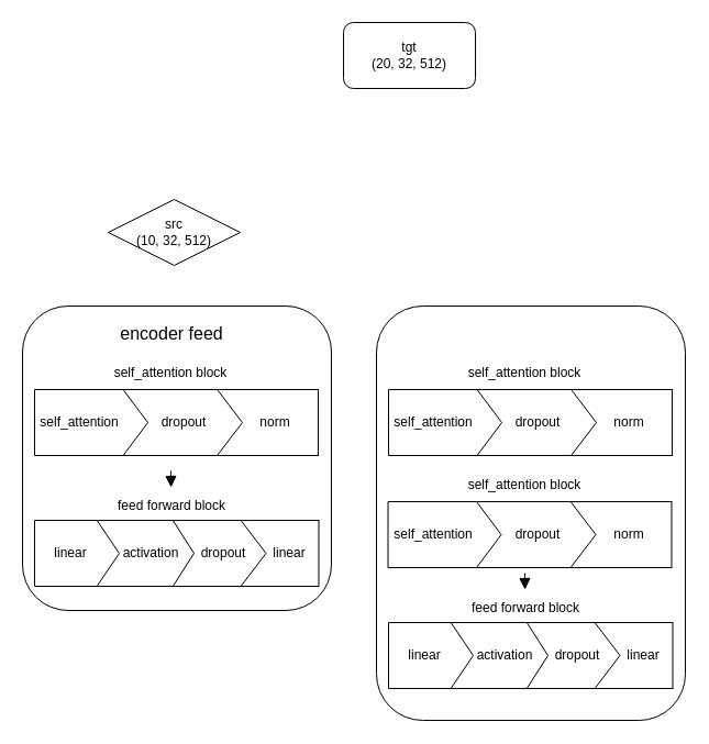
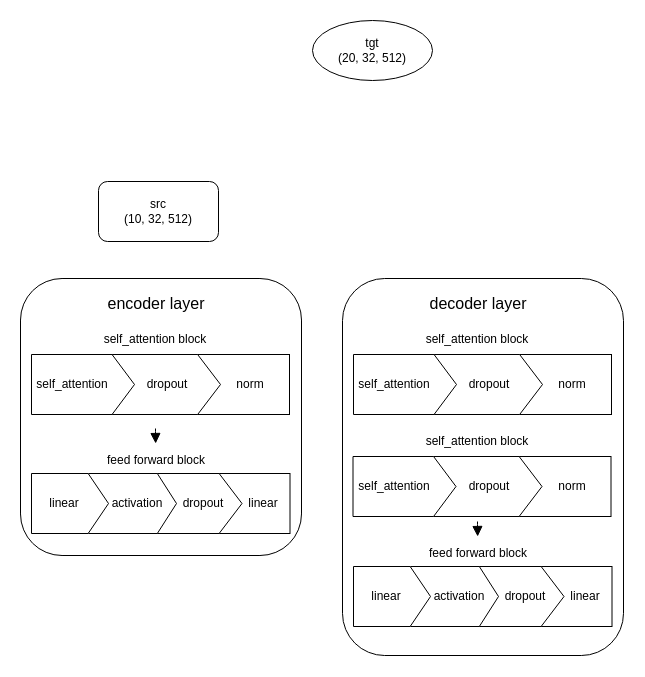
  <mxCell id="0" />
  <mxCell id="1" parent="0" />
- <mxCell id="2" value="src&lt;div&gt;(10, 32, 512)&lt;/div&gt;" style="rhombus;whiteSpace=wrap;html=1;" parent="1" vertex="1"><mxGeometry x="98" y="181" width="120" height="60" as="geometry" /></mxCell>
- <mxCell id="3" value="tgt&lt;div&gt;(20, 32, 512)&lt;/div&gt;" style="rounded=1;whiteSpace=wrap;html=1;" parent="1" vertex="1"><mxGeometry x="312" y="20" width="120" height="60" as="geometry" /></mxCell>
+ <mxCell id="2" value="src&lt;div&gt;(10, 32, 512)&lt;/div&gt;" style="rounded=1;whiteSpace=wrap;html=1;" parent="1" vertex="1"><mxGeometry x="98" y="181" width="120" height="60" as="geometry" /></mxCell>
+ <mxCell id="3" value="tgt&lt;div&gt;(20, 32, 512)&lt;/div&gt;" style="ellipse;whiteSpace=wrap;html=1;" parent="1" vertex="1"><mxGeometry x="312" y="20" width="120" height="60" as="geometry" /></mxCell>
  <mxCell id="4" value="" style="rounded=1;whiteSpace=wrap;html=1;" vertex="1" parent="1"><mxGeometry x="20" y="278" width="281" height="277" as="geometry" /></mxCell>
  <mxCell id="5" value="&lt;font style=&quot;font-size: 12px;&quot;&gt;self_attention block&lt;/font&gt;" style="text;html=1;align=center;verticalAlign=middle;whiteSpace=wrap;rounded=0;fontSize=16;" vertex="1" parent="1"><mxGeometry x="93" y="322" width="123.5" height="30" as="geometry" /></mxCell>
  <mxCell id="6" value="&lt;font style=&quot;font-size: 12px;&quot;&gt;feed forward block&lt;/font&gt;" style="text;html=1;align=center;verticalAlign=middle;whiteSpace=wrap;rounded=0;fontSize=16;" vertex="1" parent="1"><mxGeometry x="93.75" y="443" width="123.5" height="30" as="geometry" /></mxCell>
- <mxCell id="7" value="encoder feed" style="text;html=1;align=center;verticalAlign=middle;whiteSpace=wrap;rounded=0;fontSize=16;" vertex="1" parent="1"><mxGeometry x="95.75" y="288" width="120.25" height="30" as="geometry" /></mxCell>
+ <mxCell id="7" value="encoder layer" style="text;html=1;align=center;verticalAlign=middle;whiteSpace=wrap;rounded=0;fontSize=16;" vertex="1" parent="1"><mxGeometry x="95.75" y="288" width="120.25" height="30" as="geometry" /></mxCell>
  <mxCell id="8" value="" style="rounded=0;whiteSpace=wrap;html=1;" vertex="1" parent="1"><mxGeometry x="169" y="354" width="120" height="60" as="geometry" /></mxCell>
  <mxCell id="9" value="" style="verticalLabelPosition=bottom;verticalAlign=top;html=1;shape=offPageConnector;rounded=0;size=0.211;direction=north;" vertex="1" parent="1"><mxGeometry x="111.5" y="354" width="108.5" height="60" as="geometry" /></mxCell>
  <mxCell id="10" value="" style="verticalLabelPosition=bottom;verticalAlign=top;html=1;shape=offPageConnector;rounded=0;size=0.218;direction=north;" vertex="1" parent="1"><mxGeometry x="31" y="354" width="103" height="60" as="geometry" /></mxCell>
  <mxCell id="11" value="&lt;font style=&quot;font-size: 12px;&quot;&gt;self_attention&lt;/font&gt;" style="text;html=1;align=center;verticalAlign=middle;whiteSpace=wrap;rounded=0;fontSize=16;" vertex="1" parent="1"><mxGeometry x="42" y="367" width="60" height="30" as="geometry" /></mxCell>
  <mxCell id="12" value="&lt;font style=&quot;font-size: 12px;&quot;&gt;dropout&lt;/font&gt;" style="text;html=1;align=center;verticalAlign=middle;whiteSpace=wrap;rounded=0;fontSize=16;" vertex="1" parent="1"><mxGeometry x="137" y="367" width="60" height="30" as="geometry" /></mxCell>
  <mxCell id="13" value="&lt;font style=&quot;font-size: 12px;&quot;&gt;norm&lt;/font&gt;" style="text;html=1;align=center;verticalAlign=middle;whiteSpace=wrap;rounded=0;fontSize=16;" vertex="1" parent="1"><mxGeometry x="220" y="367" width="60" height="30" as="geometry" /></mxCell>
  <mxCell id="14" value="" style="rounded=0;whiteSpace=wrap;html=1;" vertex="1" parent="1"><mxGeometry x="169.5" y="473" width="120" height="60" as="geometry" /></mxCell>
  <mxCell id="15" value="" style="verticalLabelPosition=bottom;verticalAlign=top;html=1;shape=offPageConnector;rounded=0;size=0.211;direction=north;" vertex="1" parent="1"><mxGeometry x="133" y="473" width="108.5" height="60" as="geometry" /></mxCell>
  <mxCell id="16" value="" style="verticalLabelPosition=bottom;verticalAlign=top;html=1;shape=offPageConnector;rounded=0;size=0.218;direction=north;" vertex="1" parent="1"><mxGeometry x="88" y="473" width="88" height="60" as="geometry" /></mxCell>
  <mxCell id="17" value="&lt;font style=&quot;font-size: 12px;&quot;&gt;activation&lt;/font&gt;" style="text;html=1;align=center;verticalAlign=middle;whiteSpace=wrap;rounded=0;fontSize=16;" vertex="1" parent="1"><mxGeometry x="107" y="485.5" width="60" height="30" as="geometry" /></mxCell>
  <mxCell id="18" value="&lt;font style=&quot;font-size: 12px;&quot;&gt;dropout&lt;/font&gt;" style="text;html=1;align=center;verticalAlign=middle;whiteSpace=wrap;rounded=0;fontSize=16;" vertex="1" parent="1"><mxGeometry x="172.5" y="486" width="60" height="30" as="geometry" /></mxCell>
  <mxCell id="19" value="&lt;font style=&quot;font-size: 12px;&quot;&gt;linear&lt;/font&gt;" style="text;html=1;align=center;verticalAlign=middle;whiteSpace=wrap;rounded=0;fontSize=16;" vertex="1" parent="1"><mxGeometry x="237" y="487" width="51.5" height="27" as="geometry" /></mxCell>
  <mxCell id="20" value="" style="verticalLabelPosition=bottom;verticalAlign=top;html=1;shape=offPageConnector;rounded=0;size=0.264;direction=north;" vertex="1" parent="1"><mxGeometry x="31" y="473" width="77" height="60" as="geometry" /></mxCell>
  <mxCell id="21" value="&lt;font style=&quot;font-size: 12px;&quot;&gt;linear&lt;/font&gt;" style="text;html=1;align=center;verticalAlign=middle;whiteSpace=wrap;rounded=0;fontSize=16;" vertex="1" parent="1"><mxGeometry x="34" y="486" width="60" height="30" as="geometry" /></mxCell>
  <mxCell id="22" value="" style="endArrow=block;html=1;rounded=0;fontSize=12;startSize=8;endSize=8;curved=1;endFill=1;" edge="1" parent="1" target="6"><mxGeometry width="50" height="50" relative="1" as="geometry"><mxPoint x="155" y="428" as="sourcePoint" /><mxPoint x="205" y="378" as="targetPoint" /><Array as="points"><mxPoint x="155" y="435" /></Array></mxGeometry></mxCell>
  <mxCell id="23" value="" style="rounded=1;whiteSpace=wrap;html=1;" vertex="1" parent="1"><mxGeometry x="342" y="278" width="281" height="377" as="geometry" /></mxCell>
  <mxCell id="24" value="&lt;font style=&quot;font-size: 12px;&quot;&gt;self_attention block&lt;/font&gt;" style="text;html=1;align=center;verticalAlign=middle;whiteSpace=wrap;rounded=0;fontSize=16;" vertex="1" parent="1"><mxGeometry x="415" y="322" width="123.5" height="30" as="geometry" /></mxCell>
  <mxCell id="25" value="&lt;font style=&quot;font-size: 12px;&quot;&gt;feed forward block&lt;/font&gt;" style="text;html=1;align=center;verticalAlign=middle;whiteSpace=wrap;rounded=0;fontSize=16;" vertex="1" parent="1"><mxGeometry x="415.75" y="536" width="123.5" height="30" as="geometry" /></mxCell>
+ <mxCell id="26" value="decoder layer" style="text;html=1;align=center;verticalAlign=middle;whiteSpace=wrap;rounded=0;fontSize=16;" vertex="1" parent="1"><mxGeometry x="417.75" y="288" width="120.25" height="30" as="geometry" /></mxCell>
  <mxCell id="27" value="" style="rounded=0;whiteSpace=wrap;html=1;" vertex="1" parent="1"><mxGeometry x="491" y="354" width="120" height="60" as="geometry" /></mxCell>
  <mxCell id="28" value="" style="verticalLabelPosition=bottom;verticalAlign=top;html=1;shape=offPageConnector;rounded=0;size=0.211;direction=north;" vertex="1" parent="1"><mxGeometry x="433.5" y="354" width="108.5" height="60" as="geometry" /></mxCell>
  <mxCell id="29" value="" style="verticalLabelPosition=bottom;verticalAlign=top;html=1;shape=offPageConnector;rounded=0;size=0.218;direction=north;" vertex="1" parent="1"><mxGeometry x="353" y="354" width="103" height="60" as="geometry" /></mxCell>
  <mxCell id="30" value="&lt;font style=&quot;font-size: 12px;&quot;&gt;self_attention&lt;/font&gt;" style="text;html=1;align=center;verticalAlign=middle;whiteSpace=wrap;rounded=0;fontSize=16;" vertex="1" parent="1"><mxGeometry x="364" y="367" width="60" height="30" as="geometry" /></mxCell>
  <mxCell id="31" value="&lt;font style=&quot;font-size: 12px;&quot;&gt;dropout&lt;/font&gt;" style="text;html=1;align=center;verticalAlign=middle;whiteSpace=wrap;rounded=0;fontSize=16;" vertex="1" parent="1"><mxGeometry x="459" y="367" width="60" height="30" as="geometry" /></mxCell>
  <mxCell id="32" value="&lt;font style=&quot;font-size: 12px;&quot;&gt;norm&lt;/font&gt;" style="text;html=1;align=center;verticalAlign=middle;whiteSpace=wrap;rounded=0;fontSize=16;" vertex="1" parent="1"><mxGeometry x="542" y="367" width="60" height="30" as="geometry" /></mxCell>
  <mxCell id="33" value="" style="rounded=0;whiteSpace=wrap;html=1;" vertex="1" parent="1"><mxGeometry x="491.5" y="566" width="120" height="60" as="geometry" /></mxCell>
  <mxCell id="34" value="" style="verticalLabelPosition=bottom;verticalAlign=top;html=1;shape=offPageConnector;rounded=0;size=0.211;direction=north;" vertex="1" parent="1"><mxGeometry x="455" y="566" width="108.5" height="60" as="geometry" /></mxCell>
  <mxCell id="35" value="" style="verticalLabelPosition=bottom;verticalAlign=top;html=1;shape=offPageConnector;rounded=0;size=0.218;direction=north;" vertex="1" parent="1"><mxGeometry x="410" y="566" width="88" height="60" as="geometry" /></mxCell>
  <mxCell id="36" value="&lt;font style=&quot;font-size: 12px;&quot;&gt;activation&lt;/font&gt;" style="text;html=1;align=center;verticalAlign=middle;whiteSpace=wrap;rounded=0;fontSize=16;" vertex="1" parent="1"><mxGeometry x="429" y="578.5" width="60" height="30" as="geometry" /></mxCell>
  <mxCell id="37" value="&lt;font style=&quot;font-size: 12px;&quot;&gt;dropout&lt;/font&gt;" style="text;html=1;align=center;verticalAlign=middle;whiteSpace=wrap;rounded=0;fontSize=16;" vertex="1" parent="1"><mxGeometry x="494.5" y="579" width="60" height="30" as="geometry" /></mxCell>
  <mxCell id="38" value="&lt;font style=&quot;font-size: 12px;&quot;&gt;linear&lt;/font&gt;" style="text;html=1;align=center;verticalAlign=middle;whiteSpace=wrap;rounded=0;fontSize=16;" vertex="1" parent="1"><mxGeometry x="559" y="580" width="51.5" height="27" as="geometry" /></mxCell>
  <mxCell id="39" value="" style="verticalLabelPosition=bottom;verticalAlign=top;html=1;shape=offPageConnector;rounded=0;size=0.264;direction=north;" vertex="1" parent="1"><mxGeometry x="353" y="566" width="77" height="60" as="geometry" /></mxCell>
  <mxCell id="40" value="&lt;font style=&quot;font-size: 12px;&quot;&gt;linear&lt;/font&gt;" style="text;html=1;align=center;verticalAlign=middle;whiteSpace=wrap;rounded=0;fontSize=16;" vertex="1" parent="1"><mxGeometry x="356" y="579" width="60" height="30" as="geometry" /></mxCell>
  <mxCell id="41" value="" style="endArrow=block;html=1;rounded=0;fontSize=12;startSize=8;endSize=8;curved=1;endFill=1;" edge="1" parent="1" target="25"><mxGeometry width="50" height="50" relative="1" as="geometry"><mxPoint x="477" y="521" as="sourcePoint" /><mxPoint x="527" y="471" as="targetPoint" /><Array as="points"><mxPoint x="477" y="528" /></Array></mxGeometry></mxCell>
  <mxCell id="42" value="&lt;font style=&quot;font-size: 12px;&quot;&gt;self_attention block&lt;/font&gt;" style="text;html=1;align=center;verticalAlign=middle;whiteSpace=wrap;rounded=0;fontSize=16;" vertex="1" parent="1"><mxGeometry x="414.5" y="424" width="123.5" height="30" as="geometry" /></mxCell>
  <mxCell id="43" value="" style="rounded=0;whiteSpace=wrap;html=1;" vertex="1" parent="1"><mxGeometry x="490.5" y="456" width="120" height="60" as="geometry" /></mxCell>
  <mxCell id="44" value="" style="verticalLabelPosition=bottom;verticalAlign=top;html=1;shape=offPageConnector;rounded=0;size=0.211;direction=north;" vertex="1" parent="1"><mxGeometry x="433" y="456" width="108.5" height="60" as="geometry" /></mxCell>
  <mxCell id="45" value="" style="verticalLabelPosition=bottom;verticalAlign=top;html=1;shape=offPageConnector;rounded=0;size=0.218;direction=north;" vertex="1" parent="1"><mxGeometry x="352.5" y="456" width="103" height="60" as="geometry" /></mxCell>
  <mxCell id="46" value="&lt;font style=&quot;font-size: 12px;&quot;&gt;self_attention&lt;/font&gt;" style="text;html=1;align=center;verticalAlign=middle;whiteSpace=wrap;rounded=0;fontSize=16;" vertex="1" parent="1"><mxGeometry x="363.5" y="469" width="60" height="30" as="geometry" /></mxCell>
  <mxCell id="47" value="&lt;font style=&quot;font-size: 12px;&quot;&gt;dropout&lt;/font&gt;" style="text;html=1;align=center;verticalAlign=middle;whiteSpace=wrap;rounded=0;fontSize=16;" vertex="1" parent="1"><mxGeometry x="458.5" y="469" width="60" height="30" as="geometry" /></mxCell>
  <mxCell id="48" value="&lt;font style=&quot;font-size: 12px;&quot;&gt;norm&lt;/font&gt;" style="text;html=1;align=center;verticalAlign=middle;whiteSpace=wrap;rounded=0;fontSize=16;" vertex="1" parent="1"><mxGeometry x="541.5" y="469" width="60" height="30" as="geometry" /></mxCell>
